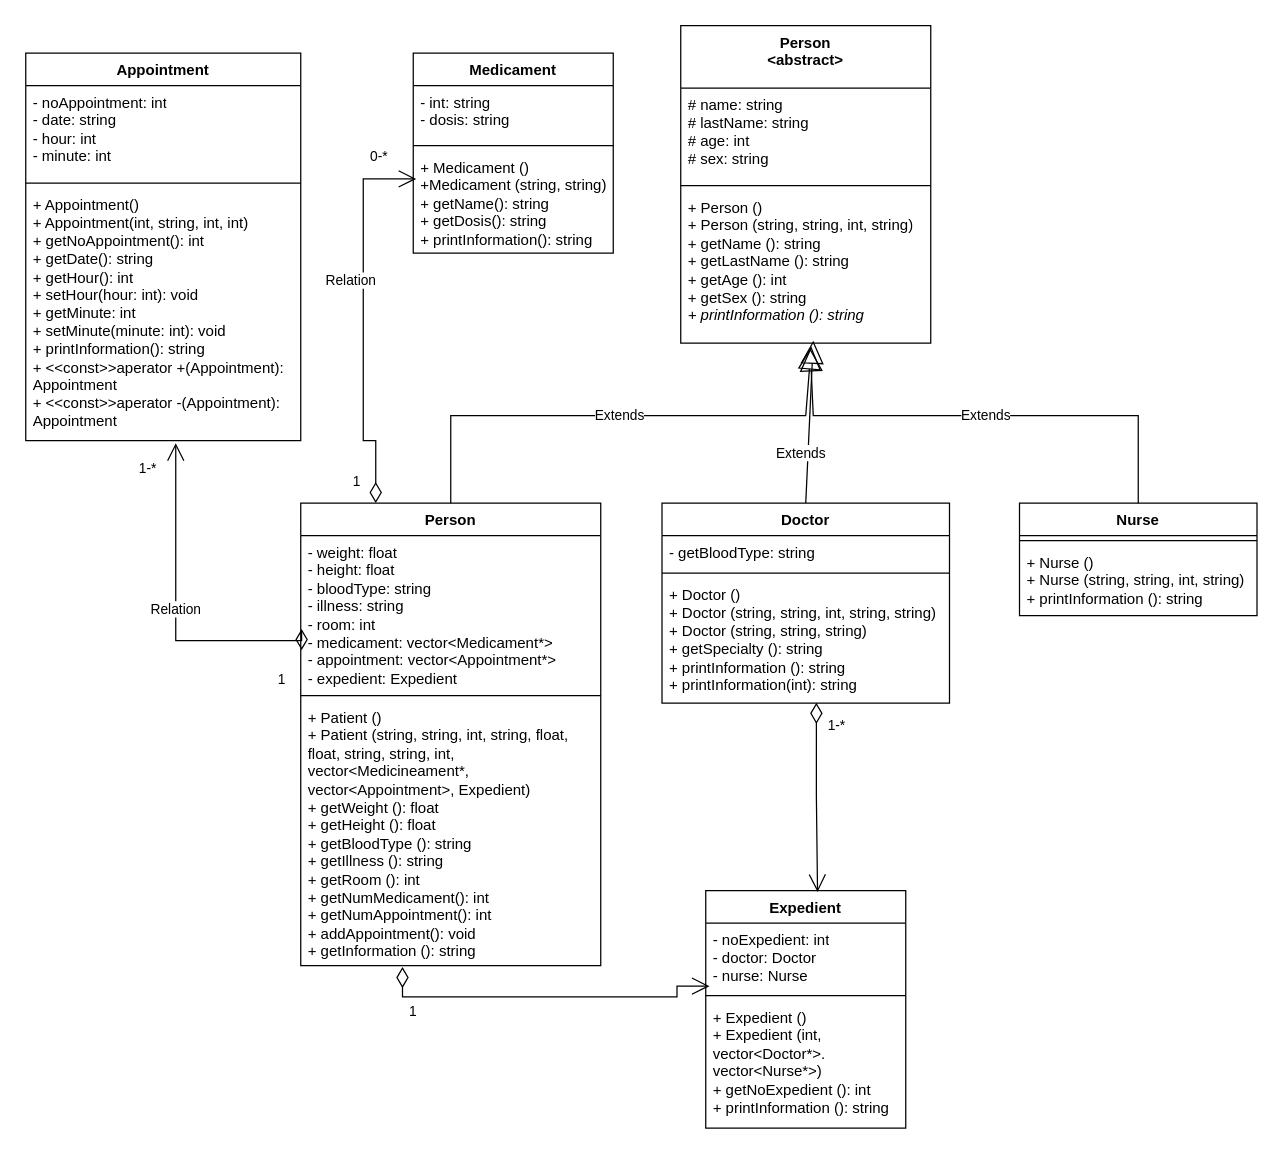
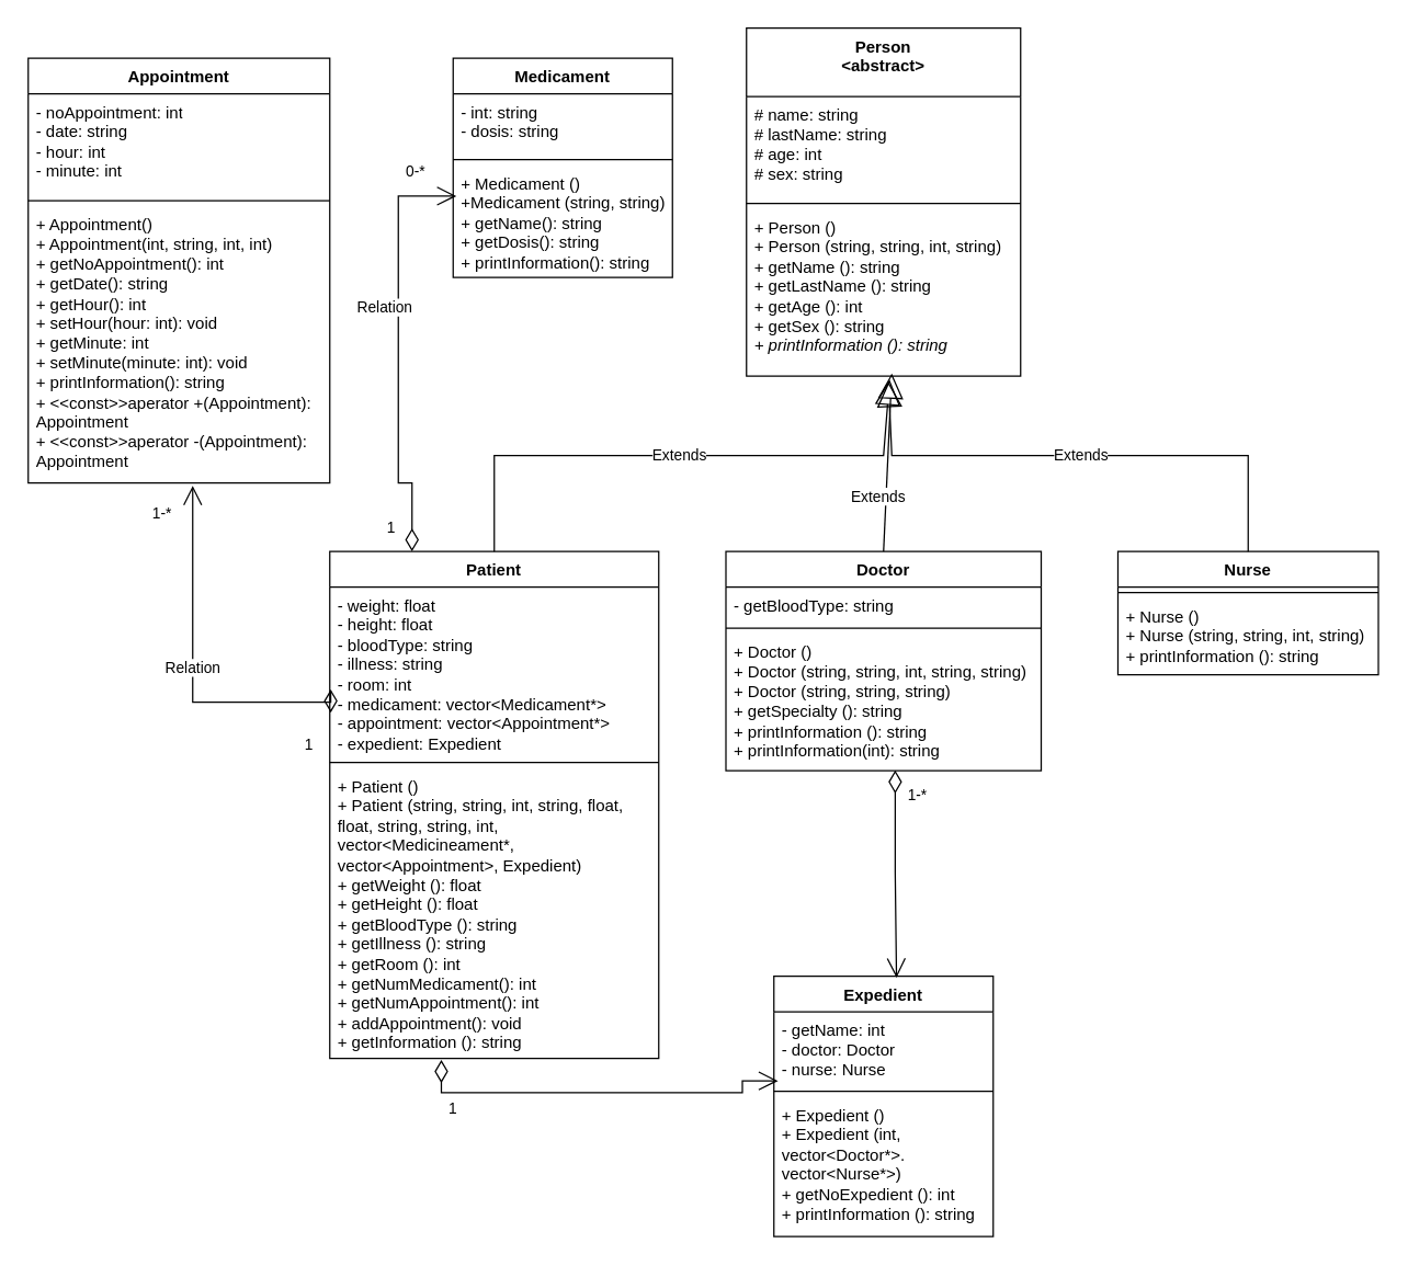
  <mxCell id="0" />
  <mxCell id="1" parent="0" />
  <mxCell id="2" value="Person&lt;div&gt;&amp;lt;abstract&amp;gt;&lt;/div&gt;" style="swimlane;fontStyle=1;align=center;verticalAlign=top;childLayout=stackLayout;horizontal=1;startSize=50;horizontalStack=0;resizeParent=1;resizeParentMax=0;resizeLast=0;collapsible=1;marginBottom=0;whiteSpace=wrap;html=1;" parent="1" vertex="1"><mxGeometry x="544" y="20" width="200" height="254" as="geometry" /></mxCell>
  <mxCell id="3" value="# name: string&lt;div&gt;# lastName: string&lt;/div&gt;&lt;div&gt;# age: int&lt;/div&gt;&lt;div&gt;# sex: string&lt;/div&gt;" style="text;strokeColor=none;fillColor=none;align=left;verticalAlign=top;spacingLeft=4;spacingRight=4;overflow=hidden;rotatable=0;points=[[0,0.5],[1,0.5]];portConstraint=eastwest;whiteSpace=wrap;html=1;" parent="2" vertex="1"><mxGeometry y="50" width="200" height="74" as="geometry" /></mxCell>
  <mxCell id="4" value="" style="line;strokeWidth=1;fillColor=none;align=left;verticalAlign=middle;spacingTop=-1;spacingLeft=3;spacingRight=3;rotatable=0;labelPosition=right;points=[];portConstraint=eastwest;strokeColor=inherit;" parent="2" vertex="1"><mxGeometry y="124" width="200" height="8" as="geometry" /></mxCell>
  <mxCell id="5" value="+ Person ()&lt;div&gt;+ Person (string, string, int, string)&lt;/div&gt;&lt;div&gt;+ getName (): string&lt;/div&gt;&lt;div&gt;+ getLastName (): string&lt;/div&gt;&lt;div&gt;+ getAge (): int&lt;/div&gt;&lt;div&gt;+ getSex (): string&lt;/div&gt;&lt;div&gt;&lt;i&gt;+ printInformation (): string&lt;/i&gt;&lt;/div&gt;" style="text;strokeColor=none;fillColor=none;align=left;verticalAlign=top;spacingLeft=4;spacingRight=4;overflow=hidden;rotatable=0;points=[[0,0.5],[1,0.5]];portConstraint=eastwest;whiteSpace=wrap;html=1;" parent="2" vertex="1"><mxGeometry y="132" width="200" height="122" as="geometry" /></mxCell>
  <mxCell id="6" value="Doctor" style="swimlane;fontStyle=1;align=center;verticalAlign=top;childLayout=stackLayout;horizontal=1;startSize=26;horizontalStack=0;resizeParent=1;resizeParentMax=0;resizeLast=0;collapsible=1;marginBottom=0;whiteSpace=wrap;html=1;" parent="1" vertex="1"><mxGeometry x="529" y="402" width="230" height="160" as="geometry" /></mxCell>
  <mxCell id="7" value="- getBloodType: string" style="text;strokeColor=none;fillColor=none;align=left;verticalAlign=top;spacingLeft=4;spacingRight=4;overflow=hidden;rotatable=0;points=[[0,0.5],[1,0.5]];portConstraint=eastwest;whiteSpace=wrap;html=1;" parent="6" vertex="1"><mxGeometry y="26" width="230" height="26" as="geometry" /></mxCell>
  <mxCell id="8" value="" style="line;strokeWidth=1;fillColor=none;align=left;verticalAlign=middle;spacingTop=-1;spacingLeft=3;spacingRight=3;rotatable=0;labelPosition=right;points=[];portConstraint=eastwest;strokeColor=inherit;" parent="6" vertex="1"><mxGeometry y="52" width="230" height="8" as="geometry" /></mxCell>
  <mxCell id="9" value="+ Doctor ()&lt;div&gt;+ Doctor (string, string, int, string, string)&lt;/div&gt;&lt;div&gt;+ Doctor (string, string, string)&lt;/div&gt;&lt;div&gt;+ getSpecialty (): string&lt;/div&gt;&lt;div&gt;+ printInformation (): string&lt;/div&gt;&lt;div&gt;+ printInformation(int): string&lt;/div&gt;" style="text;strokeColor=none;fillColor=none;align=left;verticalAlign=top;spacingLeft=4;spacingRight=4;overflow=hidden;rotatable=0;points=[[0,0.5],[1,0.5]];portConstraint=eastwest;whiteSpace=wrap;html=1;" parent="6" vertex="1"><mxGeometry y="60" width="230" height="100" as="geometry" /></mxCell>
  <mxCell id="10" value="Nurse" style="swimlane;fontStyle=1;align=center;verticalAlign=top;childLayout=stackLayout;horizontal=1;startSize=26;horizontalStack=0;resizeParent=1;resizeParentMax=0;resizeLast=0;collapsible=1;marginBottom=0;whiteSpace=wrap;html=1;" parent="1" vertex="1"><mxGeometry x="815" y="402" width="190" height="90" as="geometry" /></mxCell>
  <mxCell id="11" value="" style="line;strokeWidth=1;fillColor=none;align=left;verticalAlign=middle;spacingTop=-1;spacingLeft=3;spacingRight=3;rotatable=0;labelPosition=right;points=[];portConstraint=eastwest;strokeColor=inherit;" parent="10" vertex="1"><mxGeometry y="26" width="190" height="8" as="geometry" /></mxCell>
  <mxCell id="12" value="+ Nurse ()&lt;div&gt;+ Nurse (string, string, int, string)&lt;/div&gt;&lt;div&gt;+ printInformation (): string&lt;/div&gt;" style="text;strokeColor=none;fillColor=none;align=left;verticalAlign=top;spacingLeft=4;spacingRight=4;overflow=hidden;rotatable=0;points=[[0,0.5],[1,0.5]];portConstraint=eastwest;whiteSpace=wrap;html=1;" parent="10" vertex="1"><mxGeometry y="34" width="190" height="56" as="geometry" /></mxCell>
- <mxCell id="13" value="Person" style="swimlane;fontStyle=1;align=center;verticalAlign=top;childLayout=stackLayout;horizontal=1;startSize=26;horizontalStack=0;resizeParent=1;resizeParentMax=0;resizeLast=0;collapsible=1;marginBottom=0;whiteSpace=wrap;html=1;" parent="1" vertex="1"><mxGeometry x="240" y="402" width="240" height="370" as="geometry" /></mxCell>
+ <mxCell id="13" value="Patient" style="swimlane;fontStyle=1;align=center;verticalAlign=top;childLayout=stackLayout;horizontal=1;startSize=26;horizontalStack=0;resizeParent=1;resizeParentMax=0;resizeLast=0;collapsible=1;marginBottom=0;whiteSpace=wrap;html=1;" parent="1" vertex="1"><mxGeometry x="240" y="402" width="240" height="370" as="geometry" /></mxCell>
  <mxCell id="14" value="- weight: float&amp;nbsp;&lt;div&gt;- height: float&lt;/div&gt;&lt;div&gt;- bloodType: string&lt;/div&gt;&lt;div&gt;- illness: string&lt;br&gt;- room: int&lt;/div&gt;&lt;div&gt;- medicament: vector&amp;lt;Medicament*&amp;gt;&lt;/div&gt;&lt;div&gt;- appointment: vector&amp;lt;Appointment*&amp;gt;&lt;/div&gt;&lt;div&gt;- expedient: Expedient&lt;/div&gt;" style="text;strokeColor=none;fillColor=none;align=left;verticalAlign=top;spacingLeft=4;spacingRight=4;overflow=hidden;rotatable=0;points=[[0,0.5],[1,0.5]];portConstraint=eastwest;whiteSpace=wrap;html=1;" parent="13" vertex="1"><mxGeometry y="26" width="240" height="124" as="geometry" /></mxCell>
  <mxCell id="15" value="" style="line;strokeWidth=1;fillColor=none;align=left;verticalAlign=middle;spacingTop=-1;spacingLeft=3;spacingRight=3;rotatable=0;labelPosition=right;points=[];portConstraint=eastwest;strokeColor=inherit;" parent="13" vertex="1"><mxGeometry y="150" width="240" height="8" as="geometry" /></mxCell>
  <mxCell id="16" value="+ Patient ()&lt;div&gt;+ Patient (string, string, int, string, float, float, string, string, int, vector&amp;lt;Medicineament*, v&lt;span style=&quot;background-color: initial;&quot;&gt;ector&amp;lt;Appointment&amp;gt;, Expedient&lt;/span&gt;&lt;span style=&quot;background-color: initial;&quot;&gt;)&lt;/span&gt;&lt;/div&gt;&lt;div&gt;+ getWeight (): float&lt;/div&gt;&lt;div&gt;+ getHeight (): float&lt;/div&gt;&lt;div&gt;+ getBloodType (): string&lt;/div&gt;&lt;div&gt;+ getIllness (): string&lt;/div&gt;&lt;div&gt;+ getRoom (): int&lt;/div&gt;&lt;div&gt;+ getNumMedicament(): int&lt;/div&gt;&lt;div&gt;+ getNumAppointment(): int&lt;br&gt;+ addAppointment(): void&lt;/div&gt;&lt;div&gt;+ getInformation (): string&lt;/div&gt;" style="text;strokeColor=none;fillColor=none;align=left;verticalAlign=top;spacingLeft=4;spacingRight=4;overflow=hidden;rotatable=0;points=[[0,0.5],[1,0.5]];portConstraint=eastwest;whiteSpace=wrap;html=1;" parent="13" vertex="1"><mxGeometry y="158" width="240" height="212" as="geometry" /></mxCell>
  <mxCell id="17" value="Medicament" style="swimlane;fontStyle=1;align=center;verticalAlign=top;childLayout=stackLayout;horizontal=1;startSize=26;horizontalStack=0;resizeParent=1;resizeParentMax=0;resizeLast=0;collapsible=1;marginBottom=0;whiteSpace=wrap;html=1;" parent="1" vertex="1"><mxGeometry x="330" y="42" width="160" height="160" as="geometry" /></mxCell>
  <mxCell id="18" value="- int: string&lt;div&gt;- dosis: string&lt;/div&gt;" style="text;strokeColor=none;fillColor=none;align=left;verticalAlign=top;spacingLeft=4;spacingRight=4;overflow=hidden;rotatable=0;points=[[0,0.5],[1,0.5]];portConstraint=eastwest;whiteSpace=wrap;html=1;" parent="17" vertex="1"><mxGeometry y="26" width="160" height="44" as="geometry" /></mxCell>
  <mxCell id="19" value="" style="line;strokeWidth=1;fillColor=none;align=left;verticalAlign=middle;spacingTop=-1;spacingLeft=3;spacingRight=3;rotatable=0;labelPosition=right;points=[];portConstraint=eastwest;strokeColor=inherit;" parent="17" vertex="1"><mxGeometry y="70" width="160" height="8" as="geometry" /></mxCell>
  <mxCell id="20" value="+ Medicament ()&lt;div&gt;+Medicament (string, string)&lt;/div&gt;&lt;div&gt;+ getName(): string&lt;/div&gt;&lt;div&gt;+ getDosis(): string&lt;/div&gt;&lt;div&gt;+ printInformation(): string&lt;/div&gt;" style="text;strokeColor=none;fillColor=none;align=left;verticalAlign=top;spacingLeft=4;spacingRight=4;overflow=hidden;rotatable=0;points=[[0,0.5],[1,0.5]];portConstraint=eastwest;whiteSpace=wrap;html=1;" parent="17" vertex="1"><mxGeometry y="78" width="160" height="82" as="geometry" /></mxCell>
  <mxCell id="21" value="Expedient" style="swimlane;fontStyle=1;align=center;verticalAlign=top;childLayout=stackLayout;horizontal=1;startSize=26;horizontalStack=0;resizeParent=1;resizeParentMax=0;resizeLast=0;collapsible=1;marginBottom=0;whiteSpace=wrap;html=1;" parent="1" vertex="1"><mxGeometry x="564" y="712" width="160" height="190" as="geometry" /></mxCell>
- <mxCell id="22" value="- noExpedient: int&lt;div&gt;- doctor: Doctor&lt;/div&gt;&lt;div&gt;- nurse: Nurse&lt;/div&gt;" style="text;strokeColor=none;fillColor=none;align=left;verticalAlign=top;spacingLeft=4;spacingRight=4;overflow=hidden;rotatable=0;points=[[0,0.5],[1,0.5]];portConstraint=eastwest;whiteSpace=wrap;html=1;" parent="21" vertex="1"><mxGeometry y="26" width="160" height="54" as="geometry" /></mxCell>
+ <mxCell id="22" value="- getName: int&lt;div&gt;- doctor: Doctor&lt;/div&gt;&lt;div&gt;- nurse: Nurse&lt;/div&gt;" style="text;strokeColor=none;fillColor=none;align=left;verticalAlign=top;spacingLeft=4;spacingRight=4;overflow=hidden;rotatable=0;points=[[0,0.5],[1,0.5]];portConstraint=eastwest;whiteSpace=wrap;html=1;" parent="21" vertex="1"><mxGeometry y="26" width="160" height="54" as="geometry" /></mxCell>
  <mxCell id="23" value="" style="line;strokeWidth=1;fillColor=none;align=left;verticalAlign=middle;spacingTop=-1;spacingLeft=3;spacingRight=3;rotatable=0;labelPosition=right;points=[];portConstraint=eastwest;strokeColor=inherit;" parent="21" vertex="1"><mxGeometry y="80" width="160" height="8" as="geometry" /></mxCell>
  <mxCell id="24" value="+ Expedient ()&lt;div&gt;+ Expedient (int, vector&amp;lt;Doctor*&amp;gt;. vector&amp;lt;Nurse*&amp;gt;)&lt;/div&gt;&lt;div&gt;+ getNoExpedient (): int&lt;/div&gt;&lt;div&gt;+ printInformation (): string&lt;/div&gt;" style="text;strokeColor=none;fillColor=none;align=left;verticalAlign=top;spacingLeft=4;spacingRight=4;overflow=hidden;rotatable=0;points=[[0,0.5],[1,0.5]];portConstraint=eastwest;whiteSpace=wrap;html=1;" parent="21" vertex="1"><mxGeometry y="88" width="160" height="102" as="geometry" /></mxCell>
  <mxCell id="25" value="Extends" style="endArrow=block;endSize=16;endFill=0;html=1;rounded=0;exitX=0.5;exitY=0;exitDx=0;exitDy=0;entryX=0.522;entryY=1.021;entryDx=0;entryDy=0;entryPerimeter=0;" parent="1" source="13" target="5" edge="1"><mxGeometry width="160" relative="1" as="geometry"><mxPoint x="470" y="372" as="sourcePoint" /><mxPoint x="630" y="372" as="targetPoint" /><Array as="points"><mxPoint x="360" y="332" /><mxPoint x="644" y="332" /></Array></mxGeometry></mxCell>
  <mxCell id="26" value="Extends" style="endArrow=block;endSize=16;endFill=0;html=1;rounded=0;exitX=0.5;exitY=0;exitDx=0;exitDy=0;" parent="1" source="6" edge="1"><mxGeometry x="-0.389" y="6" width="160" relative="1" as="geometry"><mxPoint x="580" y="382" as="sourcePoint" /><mxPoint x="650" y="272" as="targetPoint" /><mxPoint as="offset" /></mxGeometry></mxCell>
  <mxCell id="27" value="Extends" style="endArrow=block;endSize=16;endFill=0;html=1;rounded=0;entryX=0.518;entryY=1.034;entryDx=0;entryDy=0;entryPerimeter=0;exitX=0.5;exitY=0;exitDx=0;exitDy=0;" parent="1" source="10" target="5" edge="1"><mxGeometry width="160" relative="1" as="geometry"><mxPoint x="760" y="362" as="sourcePoint" /><mxPoint x="920" y="362" as="targetPoint" /><Array as="points"><mxPoint x="910" y="332" /><mxPoint x="650" y="332" /></Array></mxGeometry></mxCell>
  <mxCell id="28" value="Relation" style="endArrow=open;html=1;endSize=12;startArrow=diamondThin;startSize=14;startFill=0;edgeStyle=orthogonalEdgeStyle;rounded=0;entryX=0.015;entryY=0.276;entryDx=0;entryDy=0;entryPerimeter=0;exitX=0.25;exitY=0;exitDx=0;exitDy=0;" parent="1" source="13" target="20" edge="1"><mxGeometry x="0.205" y="10" relative="1" as="geometry"><mxPoint x="290" y="262" as="sourcePoint" /><mxPoint x="450" y="262" as="targetPoint" /><Array as="points"><mxPoint x="300" y="352" /><mxPoint x="290" y="352" /><mxPoint x="290" y="143" /></Array><mxPoint as="offset" /></mxGeometry></mxCell>
  <mxCell id="29" value="1" style="edgeLabel;resizable=0;html=1;align=left;verticalAlign=top;" parent="28" connectable="0" vertex="1"><mxGeometry x="-1" relative="1" as="geometry"><mxPoint x="-20" y="-30" as="offset" /></mxGeometry></mxCell>
  <mxCell id="30" value="0-*" style="edgeLabel;resizable=0;html=1;align=right;verticalAlign=top;" parent="28" connectable="0" vertex="1"><mxGeometry x="1" relative="1" as="geometry"><mxPoint x="-23" y="-31" as="offset" /></mxGeometry></mxCell>
  <mxCell id="31" value="Appointment" style="swimlane;fontStyle=1;align=center;verticalAlign=top;childLayout=stackLayout;horizontal=1;startSize=26;horizontalStack=0;resizeParent=1;resizeParentMax=0;resizeLast=0;collapsible=1;marginBottom=0;whiteSpace=wrap;html=1;" parent="1" vertex="1"><mxGeometry x="20" y="42" width="220" height="310" as="geometry" /></mxCell>
  <mxCell id="32" value="- noAppointment: int&lt;div&gt;- date: string&lt;/div&gt;&lt;div&gt;- hour: int&lt;/div&gt;&lt;div&gt;- minute: int&lt;/div&gt;" style="text;strokeColor=none;fillColor=none;align=left;verticalAlign=top;spacingLeft=4;spacingRight=4;overflow=hidden;rotatable=0;points=[[0,0.5],[1,0.5]];portConstraint=eastwest;whiteSpace=wrap;html=1;" parent="31" vertex="1"><mxGeometry y="26" width="220" height="74" as="geometry" /></mxCell>
  <mxCell id="33" value="" style="line;strokeWidth=1;fillColor=none;align=left;verticalAlign=middle;spacingTop=-1;spacingLeft=3;spacingRight=3;rotatable=0;labelPosition=right;points=[];portConstraint=eastwest;strokeColor=inherit;" parent="31" vertex="1"><mxGeometry y="100" width="220" height="8" as="geometry" /></mxCell>
  <mxCell id="34" value="+ Appointment()&lt;div&gt;+ Appointment(int, string, int, int)&lt;/div&gt;&lt;div&gt;+ getNoAppointment(): int&lt;/div&gt;&lt;div&gt;+ getDate(): string&lt;/div&gt;&lt;div&gt;+ getHour(): int&lt;/div&gt;&lt;div&gt;+ setHour(hour: int): void&lt;/div&gt;&lt;div&gt;+ getMinute: int&lt;/div&gt;&lt;div&gt;+ setMinute(minute: int): void&lt;/div&gt;&lt;div&gt;+ printInformation(): string&amp;nbsp;&lt;/div&gt;&lt;div&gt;+ &amp;lt;&amp;lt;const&amp;gt;&amp;gt;aperator +(Appointment): Appointment&lt;/div&gt;&lt;div&gt;+ &amp;lt;&amp;lt;const&amp;gt;&amp;gt;aperator -(Appointment): Appointment&lt;br&gt;&lt;/div&gt;" style="text;strokeColor=none;fillColor=none;align=left;verticalAlign=top;spacingLeft=4;spacingRight=4;overflow=hidden;rotatable=0;points=[[0,0.5],[1,0.5]];portConstraint=eastwest;whiteSpace=wrap;html=1;" parent="31" vertex="1"><mxGeometry y="108" width="220" height="202" as="geometry" /></mxCell>
  <mxCell id="35" value="Relation" style="endArrow=open;html=1;endSize=12;startArrow=diamondThin;startSize=14;startFill=0;edgeStyle=orthogonalEdgeStyle;rounded=0;exitX=0.003;exitY=0.739;exitDx=0;exitDy=0;exitPerimeter=0;" parent="1" source="14" edge="1"><mxGeometry relative="1" as="geometry"><mxPoint x="50" y="422" as="sourcePoint" /><mxPoint x="140" y="354" as="targetPoint" /><Array as="points"><mxPoint x="241" y="512" /><mxPoint x="140" y="512" /><mxPoint x="140" y="354" /></Array></mxGeometry></mxCell>
  <mxCell id="36" value="1" style="edgeLabel;resizable=0;html=1;align=left;verticalAlign=top;" parent="35" connectable="0" vertex="1"><mxGeometry x="-1" relative="1" as="geometry"><mxPoint x="-21" y="10" as="offset" /></mxGeometry></mxCell>
  <mxCell id="37" value="1-*" style="edgeLabel;resizable=0;html=1;align=right;verticalAlign=top;" parent="35" connectable="0" vertex="1"><mxGeometry x="1" relative="1" as="geometry"><mxPoint x="-15" y="7" as="offset" /></mxGeometry></mxCell>
  <mxCell id="38" value="1" style="endArrow=open;html=1;endSize=12;startArrow=diamondThin;startSize=14;startFill=0;edgeStyle=orthogonalEdgeStyle;align=left;verticalAlign=bottom;rounded=0;exitX=0.339;exitY=1.005;exitDx=0;exitDy=0;exitPerimeter=0;entryX=0.019;entryY=0.934;entryDx=0;entryDy=0;entryPerimeter=0;" parent="1" source="16" target="22" edge="1"><mxGeometry x="-0.8" y="-21" relative="1" as="geometry"><mxPoint x="380" y="842" as="sourcePoint" /><mxPoint x="540" y="842" as="targetPoint" /><Array as="points"><mxPoint x="321" y="797" /><mxPoint x="541" y="797" /></Array><mxPoint as="offset" /></mxGeometry></mxCell>
  <mxCell id="39" value="1-*" style="endArrow=open;html=1;endSize=12;startArrow=diamondThin;startSize=14;startFill=0;edgeStyle=orthogonalEdgeStyle;align=left;verticalAlign=bottom;rounded=0;exitX=0.537;exitY=0.997;exitDx=0;exitDy=0;exitPerimeter=0;entryX=0.559;entryY=0.006;entryDx=0;entryDy=0;entryPerimeter=0;" parent="1" source="9" target="21" edge="1"><mxGeometry x="-0.649" y="7" relative="1" as="geometry"><mxPoint x="600" y="652" as="sourcePoint" /><mxPoint x="760" y="652" as="targetPoint" /><mxPoint as="offset" /></mxGeometry></mxCell>
